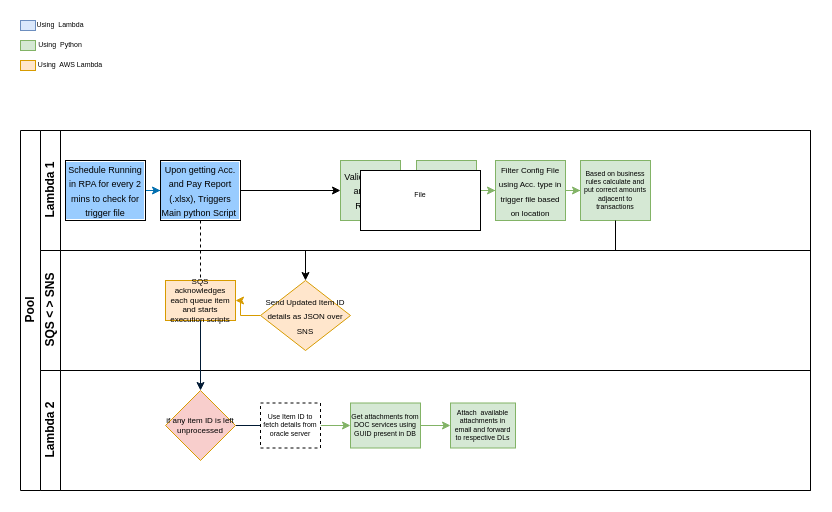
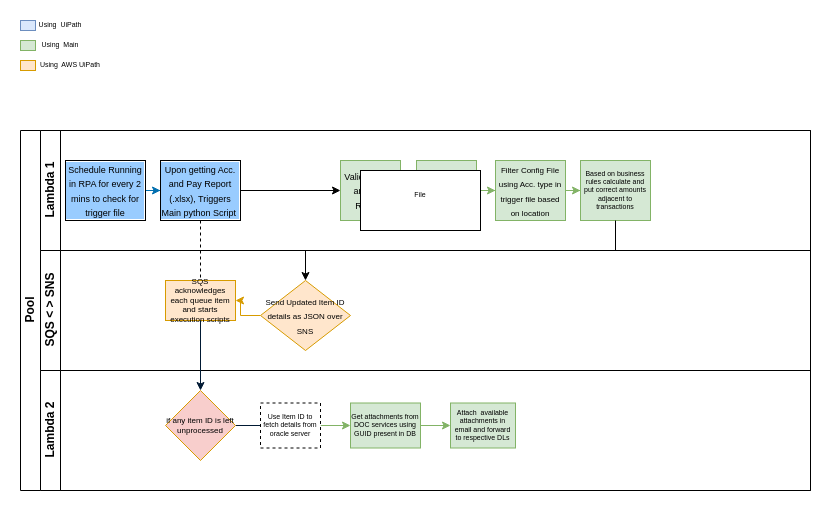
  <mxCell id="0" />
  <mxCell id="1" parent="0" />
  <mxCell id="2" value="Pool" style="swimlane;html=1;childLayout=stackLayout;resizeParent=1;resizeParentMax=0;horizontal=0;startSize=20;horizontalStack=0;" parent="1" vertex="1"><mxGeometry x="20" y="130" width="790" height="360" as="geometry" /></mxCell>
  <mxCell id="3" value="" style="edgeStyle=orthogonalEdgeStyle;rounded=0;orthogonalLoop=1;jettySize=auto;html=1;dashed=1;endArrow=none;endFill=0;" parent="2" source="7" target="18" edge="1"><mxGeometry relative="1" as="geometry" /></mxCell>
  <mxCell id="4" value="Lambda 1" style="swimlane;html=1;startSize=20;horizontal=0;" parent="2" vertex="1"><mxGeometry x="20" width="770" height="120" as="geometry" /></mxCell>
  <mxCell id="5" value="" style="edgeStyle=orthogonalEdgeStyle;rounded=0;orthogonalLoop=1;jettySize=auto;html=1;labelBackgroundColor=#99CCFF;exitX=1;exitY=0.5;exitDx=0;exitDy=0;fillColor=#1ba1e2;strokeColor=#006EAF;" parent="4" target="7" edge="1" source="10"><mxGeometry relative="1" as="geometry"><mxPoint x="80" y="60" as="sourcePoint" /></mxGeometry></mxCell>
  <mxCell id="6" value="" style="edgeStyle=orthogonalEdgeStyle;rounded=0;orthogonalLoop=1;jettySize=auto;html=1;fontSize=9;" parent="4" source="7" target="9" edge="1"><mxGeometry relative="1" as="geometry" /></mxCell>
  <mxCell id="7" value="&lt;font style=&quot;font-size: 9px;&quot;&gt;Upon getting Acc. and Pay Report (.xlsx), Triggers Main python Script&amp;nbsp;&lt;/font&gt;" style="rounded=0;whiteSpace=wrap;html=1;fontFamily=Helvetica;fontSize=12;fontColor=#000000;align=center;labelBackgroundColor=#99CCFF;" parent="4" vertex="1"><mxGeometry x="120" y="30" width="80" height="60" as="geometry" /></mxCell>
  <mxCell id="8" style="edgeStyle=orthogonalEdgeStyle;rounded=0;orthogonalLoop=1;jettySize=auto;html=1;exitX=1;exitY=0.5;exitDx=0;exitDy=0;entryX=0;entryY=0.5;entryDx=0;entryDy=0;labelBackgroundColor=#99CCFF;fontSize=9;fontColor=#66B2FF;fillColor=#d5e8d4;strokeColor=#82b366;" parent="4" source="9" target="12" edge="1"><mxGeometry relative="1" as="geometry" /></mxCell>
  <mxCell id="9" value="&lt;font style=&quot;font-size: 9px;&quot;&gt;Validate Acc. and Pay Report&amp;nbsp;&lt;/font&gt;" style="rounded=0;whiteSpace=wrap;html=1;fontFamily=Helvetica;fontSize=12;align=center;fillColor=#d5e8d4;strokeColor=#82b366;" parent="4" vertex="1"><mxGeometry x="300" y="30" width="60" height="60" as="geometry" /></mxCell>
  <mxCell id="10" value="&lt;font style=&quot;font-size: 9px;&quot;&gt;Schedule Running in RPA for every 2 mins to check for trigger file&lt;/font&gt;" style="rounded=0;whiteSpace=wrap;html=1;fontFamily=Helvetica;fontSize=12;fontColor=#000000;align=center;labelBackgroundColor=#99CCFF;" parent="4" vertex="1"><mxGeometry x="25" y="30" width="80" height="60" as="geometry" /></mxCell>
  <mxCell id="11" value="" style="edgeStyle=orthogonalEdgeStyle;rounded=0;orthogonalLoop=1;jettySize=auto;html=1;labelBackgroundColor=#99CCFF;fontSize=9;fontColor=#66B2FF;fillColor=#d5e8d4;strokeColor=#82b366;" parent="4" source="12" target="14" edge="1"><mxGeometry relative="1" as="geometry" /></mxCell>
  <mxCell id="12" value="&lt;font style=&quot;font-size: 9px;&quot;&gt;Merge 350 approx. SWIFT Rate reports&amp;nbsp;&lt;/font&gt;" style="whiteSpace=wrap;html=1;rounded=0;fontSize=9;fillColor=#d5e8d4;strokeColor=#82b366;" parent="4" vertex="1"><mxGeometry x="376" y="30" width="60" height="60" as="geometry" /></mxCell>
  <mxCell id="13" value="" style="edgeStyle=orthogonalEdgeStyle;rounded=0;orthogonalLoop=1;jettySize=auto;html=1;labelBackgroundColor=#99CCFF;fontSize=9;fontColor=#66B2FF;fillColor=#d5e8d4;strokeColor=#82b366;" parent="4" source="14" target="15" edge="1"><mxGeometry relative="1" as="geometry" /></mxCell>
  <mxCell id="14" value="&lt;font style=&quot;font-size: 8px;&quot;&gt;Filter Config File using Acc. type in trigger file based on location&lt;/font&gt;" style="whiteSpace=wrap;html=1;rounded=0;fillColor=#d5e8d4;strokeColor=#82b366;" parent="4" vertex="1"><mxGeometry x="455" y="30" width="70" height="60" as="geometry" /></mxCell>
  <mxCell id="15" value="&lt;font style=&quot;font-size: 7px;&quot;&gt;Based on business rules calculate and put correct amounts adjacent to transactions&lt;/font&gt;" style="whiteSpace=wrap;html=1;rounded=0;fontSize=7;fillColor=#d5e8d4;strokeColor=#82b366;" parent="4" vertex="1"><mxGeometry x="540" y="30" width="70" height="60" as="geometry" /></mxCell>
  <mxCell id="16" value="SQS &amp;lt; &amp;gt; SNS" style="swimlane;html=1;startSize=20;horizontal=0;" parent="2" vertex="1"><mxGeometry x="20" y="120" width="770" height="120" as="geometry" /></mxCell>
  <mxCell id="17" value="" style="edgeStyle=orthogonalEdgeStyle;rounded=0;orthogonalLoop=1;jettySize=auto;html=1;endArrow=classic;endFill=1;fillColor=#ffe6cc;strokeColor=#d79b00;" parent="16" source="19" target="18" edge="1"><mxGeometry relative="1" as="geometry" /></mxCell>
  <mxCell id="18" value="SQS acknowledges each queue item and starts execution scripts" style="rounded=0;whiteSpace=wrap;html=1;fontFamily=Helvetica;fontSize=8;align=center;fillColor=#ffe6cc;strokeColor=#d79b00;" parent="16" vertex="1"><mxGeometry x="125" y="30" width="70" height="40" as="geometry" /></mxCell>
  <mxCell id="19" value="&lt;span style=&quot;font-size: 8px;&quot;&gt;Send Updated Item ID details as JSON over SNS&lt;/span&gt;" style="rhombus;whiteSpace=wrap;html=1;fontFamily=Helvetica;fontSize=12;align=center;fillColor=#ffe6cc;strokeColor=#d79b00;" parent="16" vertex="1"><mxGeometry x="220" y="30" width="90" height="70" as="geometry" /></mxCell>
  <mxCell id="20" value="Lambda 2" style="swimlane;html=1;startSize=20;horizontal=0;" parent="2" vertex="1"><mxGeometry x="20" y="240" width="770" height="120" as="geometry" /></mxCell>
  <mxCell id="21" value="" style="edgeStyle=orthogonalEdgeStyle;rounded=0;orthogonalLoop=1;jettySize=auto;html=1;strokeColor=#001933;fontSize=7;endArrow=none;" edge="1" parent="20" source="22" target="24"><mxGeometry relative="1" as="geometry" /></mxCell>
  <mxCell id="22" value="if any item ID is left unprocessed" style="rhombus;whiteSpace=wrap;html=1;fontFamily=Helvetica;fontSize=8;align=center;fillColor=#f8cecc;strokeColor=#d79b00;" parent="20" vertex="1"><mxGeometry x="125" y="20" width="70" height="70" as="geometry" /></mxCell>
  <mxCell id="23" value="" style="edgeStyle=orthogonalEdgeStyle;rounded=0;orthogonalLoop=1;jettySize=auto;html=1;strokeColor=#82b366;fontSize=7;fillColor=#d5e8d4;" edge="1" parent="20" source="24" target="26"><mxGeometry relative="1" as="geometry" /></mxCell>
  <mxCell id="24" value="Use Item ID to fetch details from oracle server" style="rounded=0;whiteSpace=wrap;html=1;fontFamily=Helvetica;fontSize=7;fontColor=#000000;align=center;dashed=1;" parent="20" vertex="1"><mxGeometry x="220" y="32.5" width="60" height="45" as="geometry" /></mxCell>
  <mxCell id="25" value="" style="edgeStyle=orthogonalEdgeStyle;rounded=0;orthogonalLoop=1;jettySize=auto;html=1;strokeColor=#82b366;fontSize=7;fillColor=#d5e8d4;" edge="1" parent="20" source="26" target="27"><mxGeometry relative="1" as="geometry" /></mxCell>
  <mxCell id="26" value="Get attachments from DOC services using GUID present in DB" style="whiteSpace=wrap;html=1;fontSize=7;rounded=0;fillColor=#d5e8d4;strokeColor=#82b366;" vertex="1" parent="20"><mxGeometry x="310" y="32.5" width="70" height="45" as="geometry" /></mxCell>
  <mxCell id="27" value="Attach&amp;nbsp; available attachments in email and forward to respective DLs" style="whiteSpace=wrap;html=1;fontSize=7;rounded=0;fillColor=#d5e8d4;strokeColor=#82b366;" vertex="1" parent="20"><mxGeometry x="410" y="32.5" width="65" height="45" as="geometry" /></mxCell>
  <mxCell id="28" style="edgeStyle=orthogonalEdgeStyle;rounded=0;orthogonalLoop=1;jettySize=auto;html=1;endArrow=classic;endFill=1;exitX=0.5;exitY=1;exitDx=0;exitDy=0;" parent="2" source="15" target="19" edge="1"><mxGeometry relative="1" as="geometry" /></mxCell>
  <mxCell id="29" value="" style="edgeStyle=orthogonalEdgeStyle;rounded=0;orthogonalLoop=1;jettySize=auto;html=1;strokeColor=#001933;fontSize=7;" edge="1" parent="2" source="18" target="22"><mxGeometry relative="1" as="geometry" /></mxCell>
  <mxCell id="30" value="" style="rounded=0;whiteSpace=wrap;html=1;fontSize=7;" vertex="1" parent="1"><mxGeometry x="360" y="170" width="120" height="60" as="geometry" /></mxCell>
  <mxCell id="31" value="" style="rounded=0;whiteSpace=wrap;html=1;fontSize=7;fillColor=#dae8fc;strokeColor=#6c8ebf;" vertex="1" parent="1"><mxGeometry x="20" y="20" width="15" height="10" as="geometry" /></mxCell>
  <mxCell id="32" value="" style="rounded=0;whiteSpace=wrap;html=1;fontSize=7;fillColor=#d5e8d4;strokeColor=#82b366;" vertex="1" parent="1"><mxGeometry x="20" y="40" width="15" height="10" as="geometry" /></mxCell>
  <mxCell id="33" value="" style="rounded=0;whiteSpace=wrap;html=1;fontSize=7;fillColor=#ffe6cc;strokeColor=#d79b00;" vertex="1" parent="1"><mxGeometry x="20" y="60" width="15" height="10" as="geometry" /></mxCell>
  <mxCell id="34" value="File" style="text;html=1;strokeColor=none;fillColor=none;align=center;verticalAlign=middle;whiteSpace=wrap;rounded=0;fontSize=7;" vertex="1" parent="1"><mxGeometry x="390" y="180" width="60" height="30" as="geometry" /></mxCell>
- <mxCell id="35" value="Using&amp;nbsp; Lambda" style="text;html=1;strokeColor=none;fillColor=none;align=center;verticalAlign=middle;whiteSpace=wrap;rounded=0;fontSize=7;" vertex="1" parent="1"><mxGeometry x="35" y="20" width="50" height="10" as="geometry" /></mxCell>
- <mxCell id="36" value="Using&amp;nbsp; Python" style="text;html=1;strokeColor=none;fillColor=none;align=center;verticalAlign=middle;whiteSpace=wrap;rounded=0;fontSize=7;" vertex="1" parent="1"><mxGeometry x="35" y="40" width="50" height="10" as="geometry" /></mxCell>
- <mxCell id="37" value="Using&amp;nbsp; AWS Lambda" style="text;html=1;strokeColor=none;fillColor=none;align=center;verticalAlign=middle;whiteSpace=wrap;rounded=0;fontSize=7;" vertex="1" parent="1"><mxGeometry x="35" y="60" width="70" height="10" as="geometry" /></mxCell>
+ <mxCell id="35" value="Using&amp;nbsp; UiPath" style="text;html=1;strokeColor=none;fillColor=none;align=center;verticalAlign=middle;whiteSpace=wrap;rounded=0;fontSize=7;" vertex="1" parent="1"><mxGeometry x="35" y="20" width="50" height="10" as="geometry" /></mxCell>
+ <mxCell id="36" value="Using&amp;nbsp; Main" style="text;html=1;strokeColor=none;fillColor=none;align=center;verticalAlign=middle;whiteSpace=wrap;rounded=0;fontSize=7;" vertex="1" parent="1"><mxGeometry x="35" y="40" width="50" height="10" as="geometry" /></mxCell>
+ <mxCell id="37" value="Using&amp;nbsp; AWS UiPath" style="text;html=1;strokeColor=none;fillColor=none;align=center;verticalAlign=middle;whiteSpace=wrap;rounded=0;fontSize=7;" vertex="1" parent="1"><mxGeometry x="35" y="60" width="70" height="10" as="geometry" /></mxCell>
